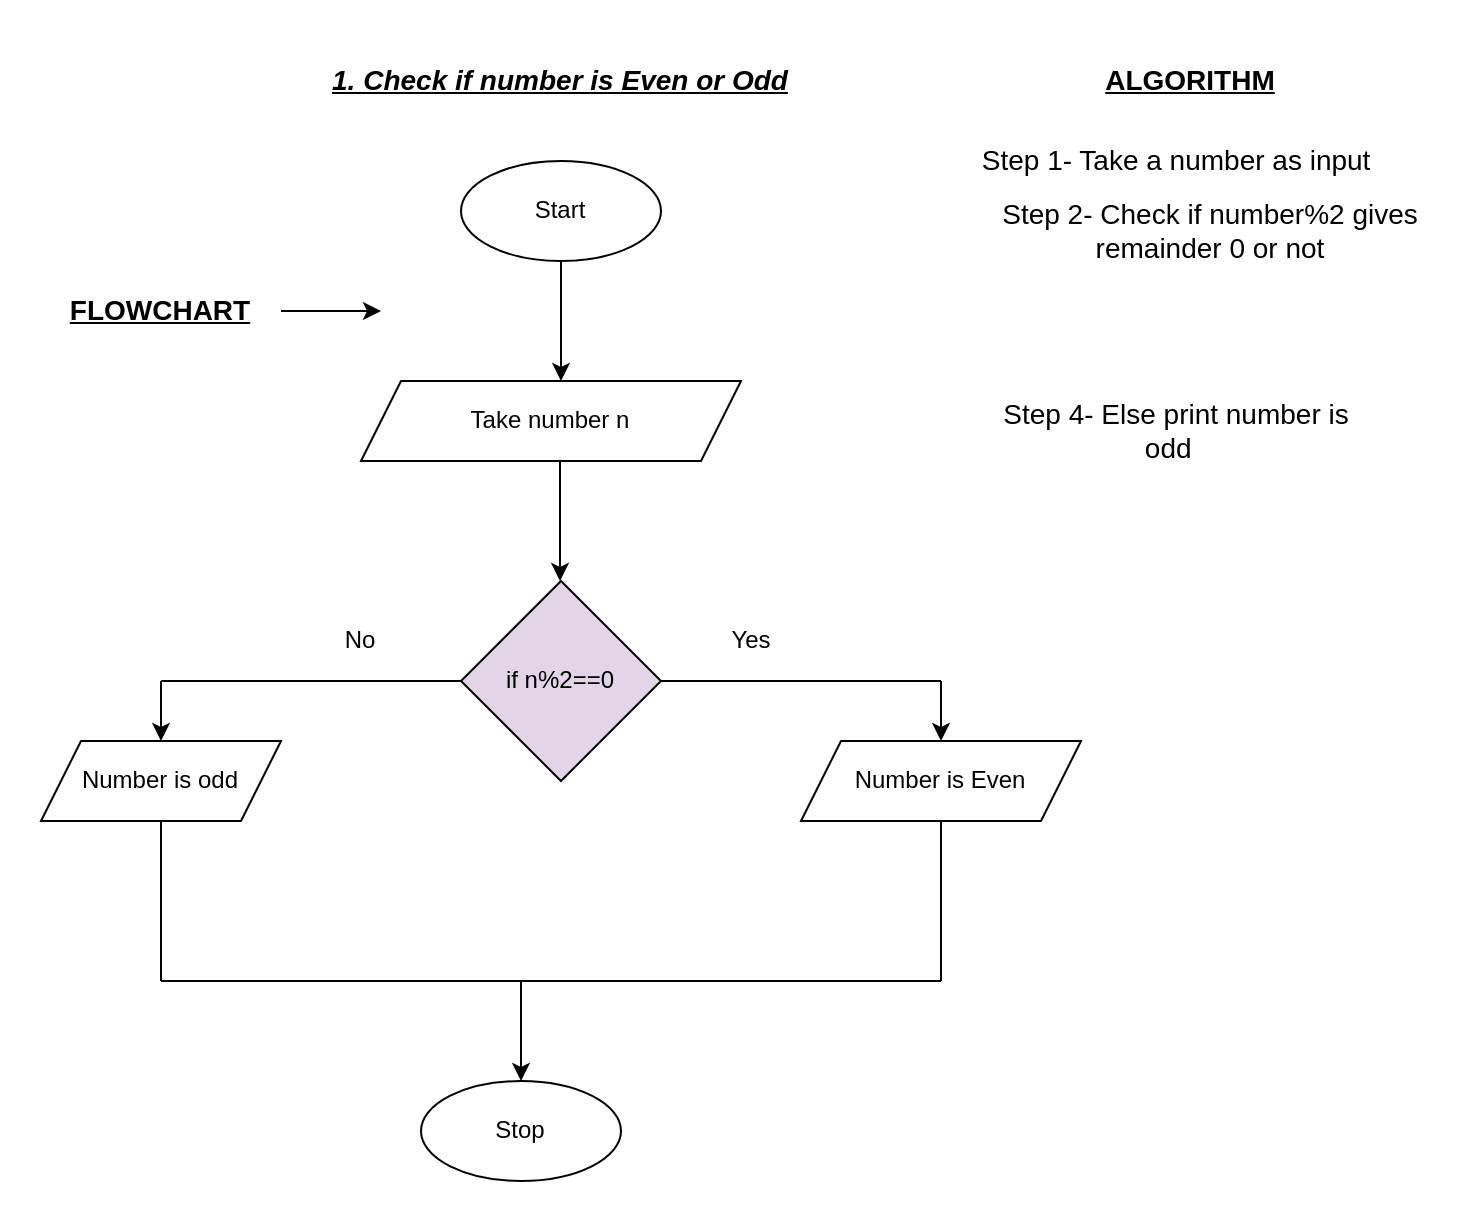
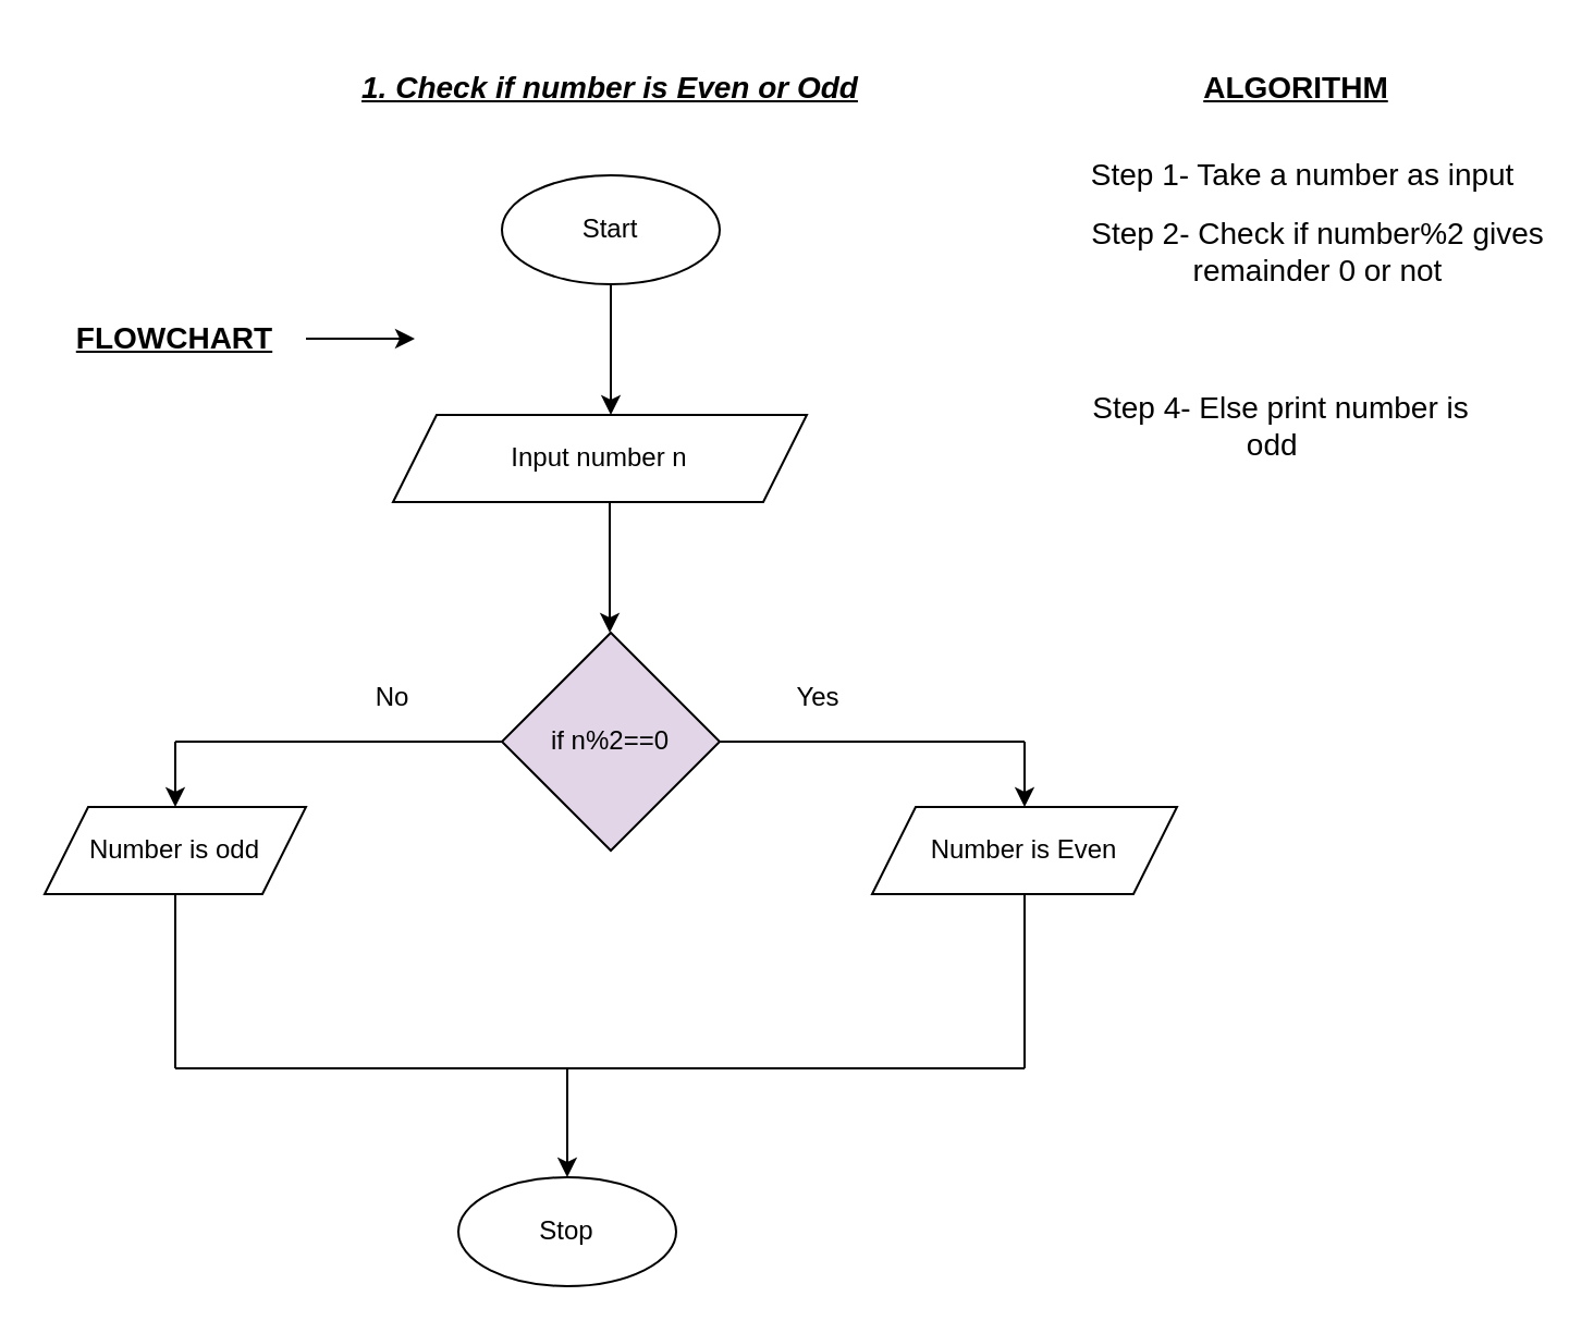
  <mxCell id="0" />
  <mxCell id="1" parent="0" />
  <mxCell id="2" value="Start" style="ellipse;whiteSpace=wrap;html=1;" vertex="1" parent="1"><mxGeometry x="230" y="80" width="100" height="50" as="geometry" /></mxCell>
  <mxCell id="3" value="" style="endArrow=classic;html=1;exitX=0.5;exitY=1;exitDx=0;exitDy=0;" edge="1" parent="1" source="2"><mxGeometry width="50" height="50" relative="1" as="geometry"><mxPoint x="390" y="120" as="sourcePoint" /><mxPoint x="280" y="190" as="targetPoint" /></mxGeometry></mxCell>
- <mxCell id="4" value="Take number n" style="shape=parallelogram;perimeter=parallelogramPerimeter;whiteSpace=wrap;html=1;fixedSize=1;" vertex="1" parent="1"><mxGeometry x="180" y="190" width="190" height="40" as="geometry" /></mxCell>
+ <mxCell id="4" value="Input number n" style="shape=parallelogram;perimeter=parallelogramPerimeter;whiteSpace=wrap;html=1;fixedSize=1;" vertex="1" parent="1"><mxGeometry x="180" y="190" width="190" height="40" as="geometry" /></mxCell>
  <mxCell id="5" value="" style="endArrow=classic;html=1;" edge="1" parent="1"><mxGeometry width="50" height="50" relative="1" as="geometry"><mxPoint x="279.5" y="230" as="sourcePoint" /><mxPoint x="279.5" y="290" as="targetPoint" /><Array as="points" /></mxGeometry></mxCell>
  <mxCell id="6" value="if n%2==0" style="rhombus;whiteSpace=wrap;html=1;fillColor=#e1d5e7;" vertex="1" parent="1"><mxGeometry x="230" y="290" width="100" height="100" as="geometry" /></mxCell>
  <mxCell id="7" value="" style="endArrow=none;html=1;" edge="1" parent="1"><mxGeometry width="50" height="50" relative="1" as="geometry"><mxPoint x="330" y="340" as="sourcePoint" /><mxPoint x="470" y="340" as="targetPoint" /></mxGeometry></mxCell>
  <mxCell id="8" value="" style="endArrow=classic;html=1;" edge="1" parent="1" target="9"><mxGeometry width="50" height="50" relative="1" as="geometry"><mxPoint x="470" y="340" as="sourcePoint" /><mxPoint x="470" y="400" as="targetPoint" /></mxGeometry></mxCell>
  <mxCell id="9" value="Number is Even" style="shape=parallelogram;perimeter=parallelogramPerimeter;whiteSpace=wrap;html=1;fixedSize=1;" vertex="1" parent="1"><mxGeometry x="400" y="370" width="140" height="40" as="geometry" /></mxCell>
  <mxCell id="10" value="Yes" style="text;html=1;align=center;verticalAlign=middle;resizable=0;points=[];autosize=1;" vertex="1" parent="1"><mxGeometry x="360" y="310" width="30" height="20" as="geometry" /></mxCell>
  <mxCell id="11" value="" style="endArrow=none;html=1;exitX=0;exitY=0.5;exitDx=0;exitDy=0;" edge="1" parent="1" source="6"><mxGeometry width="50" height="50" relative="1" as="geometry"><mxPoint x="330" y="340" as="sourcePoint" /><mxPoint x="80" y="340" as="targetPoint" /></mxGeometry></mxCell>
  <mxCell id="12" value="" style="endArrow=classic;html=1;" edge="1" parent="1" target="13"><mxGeometry width="50" height="50" relative="1" as="geometry"><mxPoint x="80" y="340" as="sourcePoint" /><mxPoint x="80" y="370" as="targetPoint" /></mxGeometry></mxCell>
  <mxCell id="13" value="Number is odd" style="shape=parallelogram;perimeter=parallelogramPerimeter;whiteSpace=wrap;html=1;fixedSize=1;" vertex="1" parent="1"><mxGeometry x="20" y="370" width="120" height="40" as="geometry" /></mxCell>
  <mxCell id="14" value="" style="endArrow=none;html=1;exitX=0.5;exitY=1;exitDx=0;exitDy=0;" edge="1" parent="1" source="13"><mxGeometry width="50" height="50" relative="1" as="geometry"><mxPoint x="330" y="340" as="sourcePoint" /><mxPoint x="80" y="490" as="targetPoint" /></mxGeometry></mxCell>
  <mxCell id="15" value="" style="endArrow=none;html=1;exitX=0.5;exitY=1;exitDx=0;exitDy=0;" edge="1" parent="1" source="9"><mxGeometry width="50" height="50" relative="1" as="geometry"><mxPoint x="330" y="340" as="sourcePoint" /><mxPoint x="470" y="490" as="targetPoint" /></mxGeometry></mxCell>
  <mxCell id="16" value="" style="endArrow=none;html=1;" edge="1" parent="1"><mxGeometry width="50" height="50" relative="1" as="geometry"><mxPoint x="80" y="490" as="sourcePoint" /><mxPoint x="470" y="490" as="targetPoint" /></mxGeometry></mxCell>
  <mxCell id="17" value="Stop" style="ellipse;whiteSpace=wrap;html=1;" vertex="1" parent="1"><mxGeometry x="210" y="540" width="100" height="50" as="geometry" /></mxCell>
  <mxCell id="18" value="" style="endArrow=classic;html=1;entryX=0.5;entryY=0;entryDx=0;entryDy=0;" edge="1" parent="1" target="17"><mxGeometry width="50" height="50" relative="1" as="geometry"><mxPoint x="260" y="490" as="sourcePoint" /><mxPoint x="380" y="390" as="targetPoint" /></mxGeometry></mxCell>
  <mxCell id="19" value="No" style="text;html=1;strokeColor=none;fillColor=none;align=center;verticalAlign=middle;whiteSpace=wrap;rounded=0;" vertex="1" parent="1"><mxGeometry x="150" y="310" width="60" height="20" as="geometry" /></mxCell>
  <mxCell id="20" value="&lt;b&gt;&lt;font style=&quot;font-size: 14px&quot;&gt;&lt;u&gt;&lt;i&gt;1. Check if number is Even or Odd&lt;/i&gt;&lt;/u&gt;&lt;/font&gt;&lt;/b&gt;" style="text;html=1;strokeColor=none;fillColor=none;align=center;verticalAlign=middle;whiteSpace=wrap;rounded=0;" vertex="1" parent="1"><mxGeometry x="150" y="20" width="260" height="40" as="geometry" /></mxCell>
- <mxCell id="21" value="&lt;font style=&quot;font-size: 14px&quot;&gt;Step 1- Take a number as input&amp;nbsp;&lt;/font&gt;" style="text;html=1;strokeColor=none;fillColor=none;align=center;verticalAlign=middle;whiteSpace=wrap;rounded=0;" vertex="1" parent="1"><mxGeometry x="480" y="70" width="220" height="20" as="geometry" /></mxCell>
+ <mxCell id="21" value="&lt;font style=&quot;font-size: 14px&quot;&gt;Step 1- Take a number as input&amp;nbsp;&lt;/font&gt;" style="text;html=1;strokeColor=none;fillColor=none;align=center;verticalAlign=middle;whiteSpace=wrap;rounded=0;" vertex="1" parent="1"><mxGeometry x="490" y="70" width="220" height="20" as="geometry" /></mxCell>
  <mxCell id="22" value="&lt;font style=&quot;font-size: 14px&quot;&gt;Step 2- Check if number%2 gives remainder 0 or not&lt;/font&gt;" style="text;html=1;strokeColor=none;fillColor=none;align=center;verticalAlign=middle;whiteSpace=wrap;rounded=0;" vertex="1" parent="1"><mxGeometry x="500" y="100" width="210" height="30" as="geometry" /></mxCell>
  <mxCell id="23" value="&lt;span style=&quot;color: rgba(0 , 0 , 0 , 0) ; font-family: monospace ; font-size: 0px&quot;&gt;%3CmxGraphModel%3E%3Croot%3E%3CmxCell%20id%3D%220%22%2F%3E%3CmxCell%20id%3D%221%22%20parent%3D%220%22%2F%3E%3CmxCell%20id%3D%222%22%20value%3D%22%26lt%3Bfont%20style%3D%26quot%3Bfont-size%3A%2014px%26quot%3B%26gt%3BStep%201-%20Take%20a%20number%20as%20input%26amp%3Bnbsp%3B%26lt%3B%2Ffont%26gt%3B%22%20style%3D%22text%3Bhtml%3D1%3BstrokeColor%3Dnone%3BfillColor%3Dnone%3Balign%3Dcenter%3BverticalAlign%3Dmiddle%3BwhiteSpace%3Dwrap%3Brounded%3D0%3B%22%20vertex%3D%221%22%20parent%3D%221%22%3E%3CmxGeometry%20x%3D%2210%22%20y%3D%2260%22%20width%3D%22220%22%20height%3D%2220%22%20as%3D%22geometry%22%2F%3E%3C%2FmxCell%3E%3C%2Froot%3E%3C%2FmxGraphModel%3E&lt;/span&gt;&lt;span style=&quot;color: rgba(0 , 0 , 0 , 0) ; font-family: monospace ; font-size: 0px&quot;&gt;%3CmxGraphModel%3E%3Croot%3E%3CmxCell%20id%3D%220%22%2F%3E%3CmxCell%20id%3D%221%22%20parent%3D%220%22%2F%3E%3CmxCell%20id%3D%222%22%20value%3D%22%26lt%3Bfont%20style%3D%26quot%3Bfont-size%3A%2014px%26quot%3B%26gt%3BStep%201-%20Take%20a%20number%20as%20input%26amp%3Bnbsp%3B%26lt%3B%2Ffont%26gt%3B%22%20style%3D%22text%3Bhtml%3D1%3BstrokeColor%3Dnone%3BfillColor%3Dnone%3Balign%3Dcenter%3BverticalAlign%3Dmiddle%3BwhiteSpace%3Dwrap%3Brounded%3D0%3B%22%20vertex%3D%221%22%20parent%3D%221%22%3E%3CmxGeometry%20x%3D%2210%22%20y%3D%2260%22%20width%3D%22220%22%20height%3D%2220%22%20as%3D%22geometry%22%2F%3E%3C%2FmxCell%3E%3C%2Froot%3E%3C%2FmxGraphModel%3E&lt;/span&gt;" style="text;html=1;strokeColor=none;fillColor=none;align=center;verticalAlign=middle;whiteSpace=wrap;rounded=0;" vertex="1" parent="1"><mxGeometry x="20" y="140" width="40" height="20" as="geometry" /></mxCell>
- <mxCell id="24" value="&lt;span style=&quot;font-size: 14px&quot;&gt;Step 4- Else print number is odd&amp;nbsp;&amp;nbsp;&lt;/span&gt;" style="text;html=1;strokeColor=none;fillColor=none;align=center;verticalAlign=middle;whiteSpace=wrap;rounded=0;" vertex="1" parent="1"><mxGeometry x="492.5" y="200" width="190" height="30" as="geometry" /></mxCell>
+ <mxCell id="24" value="&lt;span style=&quot;font-size: 14px&quot;&gt;Step 4- Else print number is odd&amp;nbsp;&amp;nbsp;&lt;/span&gt;" style="text;html=1;strokeColor=none;fillColor=none;align=center;verticalAlign=middle;whiteSpace=wrap;rounded=0;" vertex="1" parent="1"><mxGeometry x="492.5" y="180" width="190" height="30" as="geometry" /></mxCell>
  <mxCell id="25" value="&lt;b&gt;&lt;font style=&quot;font-size: 14px&quot;&gt;&lt;u&gt;FLOWCHART&lt;/u&gt;&lt;/font&gt;&lt;/b&gt;" style="text;html=1;strokeColor=none;fillColor=none;align=center;verticalAlign=middle;whiteSpace=wrap;rounded=0;" vertex="1" parent="1"><mxGeometry x="20" y="140" width="120" height="30" as="geometry" /></mxCell>
  <mxCell id="26" value="" style="endArrow=classic;html=1;exitX=1;exitY=0.5;exitDx=0;exitDy=0;" edge="1" parent="1" source="25"><mxGeometry width="50" height="50" relative="1" as="geometry"><mxPoint x="330" y="280" as="sourcePoint" /><mxPoint x="190" y="155" as="targetPoint" /></mxGeometry></mxCell>
  <mxCell id="27" value="&lt;font style=&quot;font-size: 14px&quot;&gt;&lt;b&gt;&lt;u&gt;ALGORITHM&lt;/u&gt;&lt;/b&gt;&lt;/font&gt;" style="text;html=1;strokeColor=none;fillColor=none;align=center;verticalAlign=middle;whiteSpace=wrap;rounded=0;" vertex="1" parent="1"><mxGeometry x="550" y="30" width="90" height="20" as="geometry" /></mxCell>
